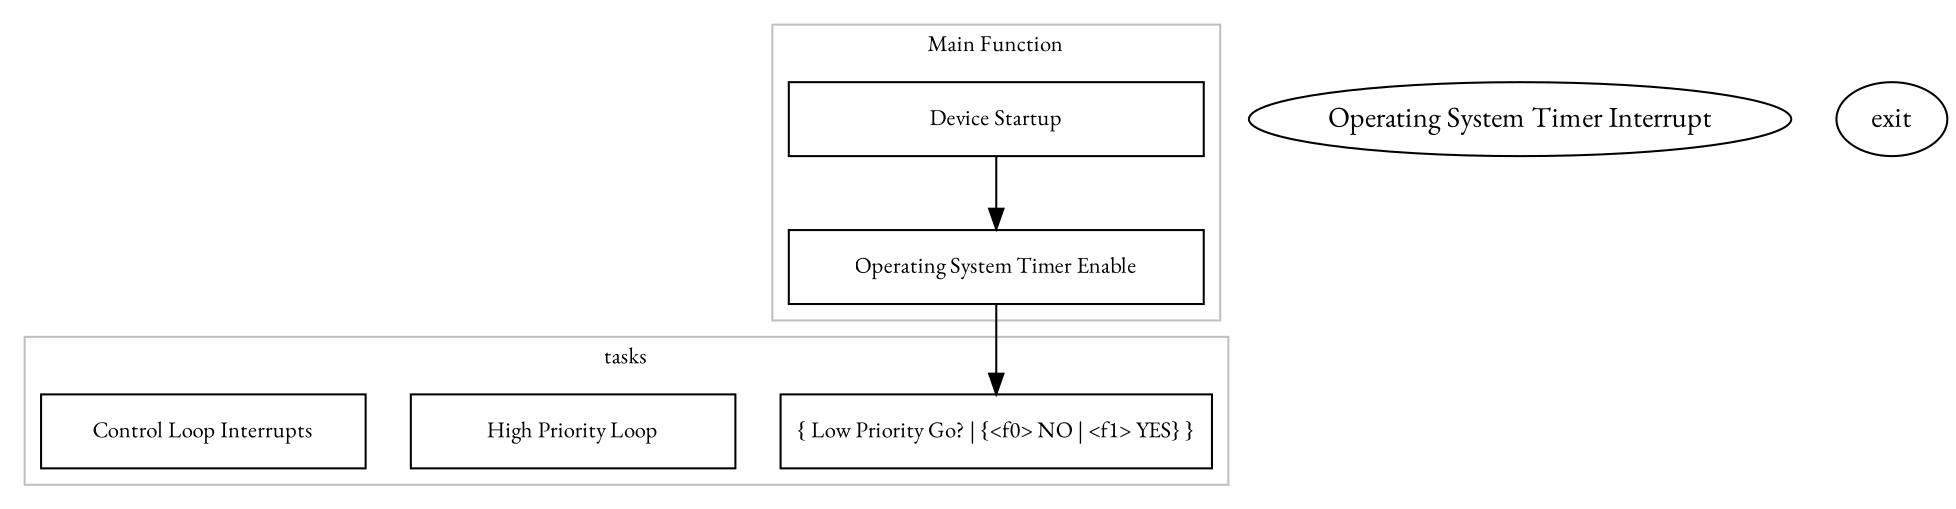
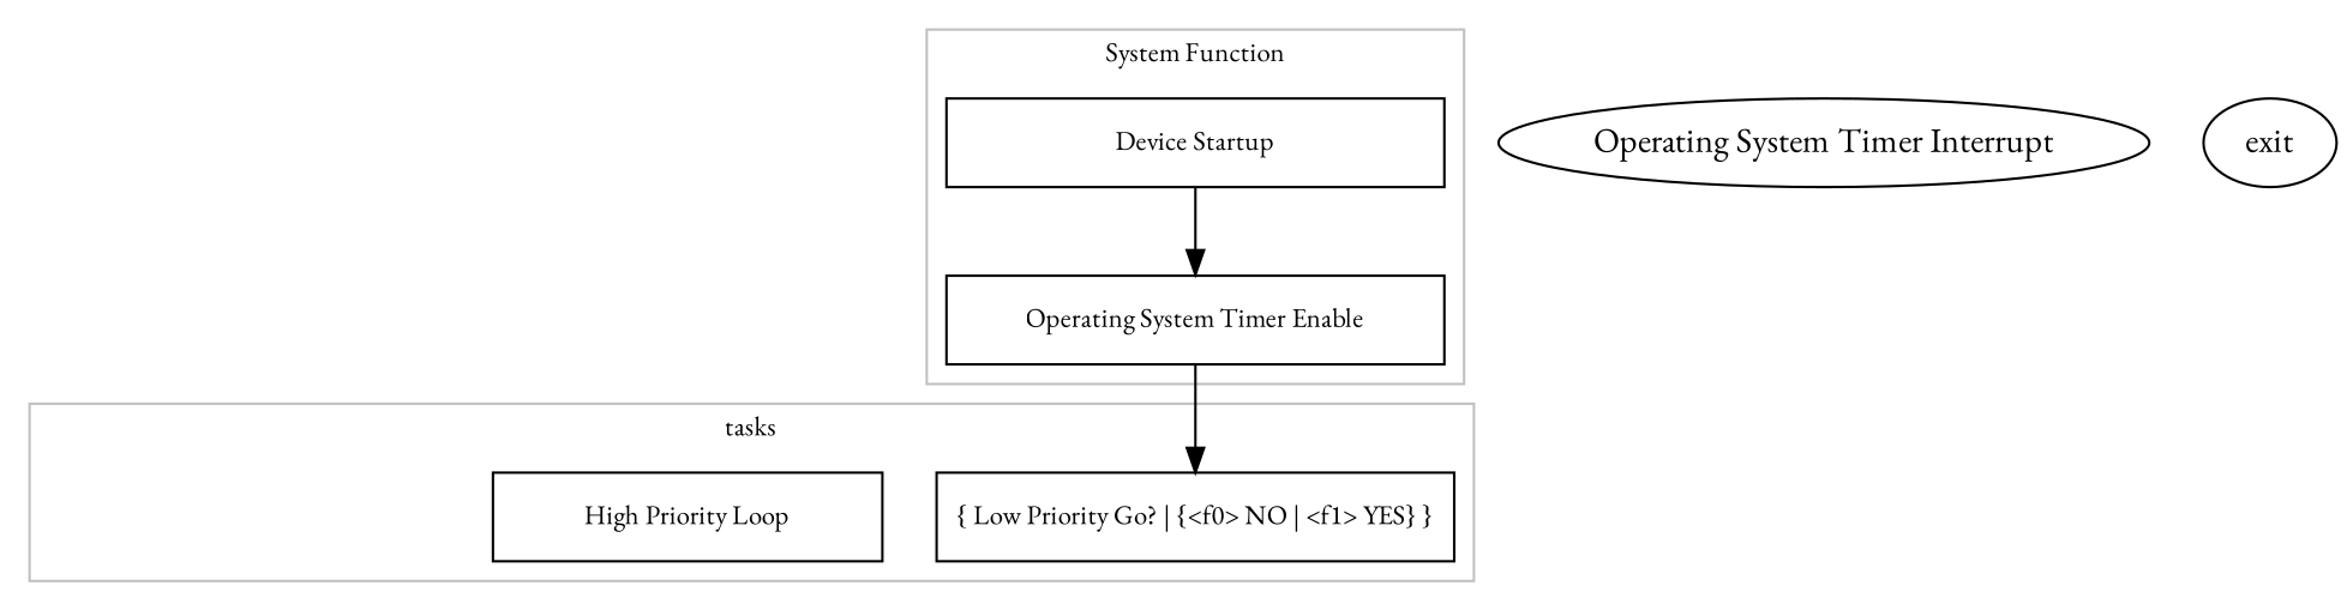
  digraph {
    compound=true
    fontname="EB Garamond"
    fontsize=11
    nodesep=0.3
    rankdir=TB
    ranksep=0.5
    splines=ortho
    node [fillcolor=white fontcolor=black fontname="EB Garamond" fontsize=11 shape=box style=filled]
    edge [fontname="EB Garamond"]
    n1 [label="{ Low Priority Go? | {<f0> NO | <f1> YES} }" width=2.2]
    n2 [label="Device Startup" width=2.8]
    n3 [label="Operating System Timer Enable" width=2.8]
    n4 [label="High Priority Loop" width=2.2]
-   n5 [label="Control Loop Interrupts" width=2.2]
    n6 [label="Operating System Timer Interrupt" fontcolor="" fontsize="" shape="" style=""]
    exit [fillcolor="" fontcolor="" fontsize="" shape="" style=""]
    subgraph sub_1 {
      n1
    }
    subgraph cluster_2 {
      color=grey
-     label="Main Function"
+     label="System Function"
      n2
      n3
    }
    subgraph cluster_3 {
      color=grey
      label=tasks
      n1
      n4
-     n5
    }
    n2 -> n3
    n3 -> n1
  }
